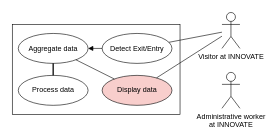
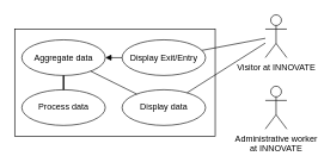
  <mxCell id="0" />
  <mxCell id="1" parent="0" />
  <mxCell id="2" value="Visitor at INNOVATE" style="shape=umlActor;verticalLabelPosition=bottom;verticalAlign=top;html=1;outlineConnect=0;" parent="1" vertex="1"><mxGeometry x="370" y="20" width="30" height="60" as="geometry" /></mxCell>
  <mxCell id="3" value="" style="group" parent="1" vertex="1" connectable="0"><mxGeometry x="20" y="40" width="280" height="150" as="geometry" /></mxCell>
  <mxCell id="4" value="" style="rounded=0;whiteSpace=wrap;html=1;container=0;" parent="3" vertex="1"><mxGeometry width="280" height="150" as="geometry" /></mxCell>
- <mxCell id="5" value="Detect Exit/Entry" style="ellipse;whiteSpace=wrap;html=1;" parent="3" vertex="1"><mxGeometry x="150" y="15" width="116.54" height="50" as="geometry" /></mxCell>
+ <mxCell id="5" value="Display Exit/Entry" style="ellipse;whiteSpace=wrap;html=1;" parent="3" vertex="1"><mxGeometry x="150" y="15" width="116.54" height="50" as="geometry" /></mxCell>
  <mxCell id="6" value="Aggregate data" style="ellipse;whiteSpace=wrap;html=1;" parent="3" vertex="1"><mxGeometry x="10" y="15" width="116.54" height="50" as="geometry" /></mxCell>
  <mxCell id="7" value="" style="endArrow=block;html=1;rounded=0;startFill=0;" parent="3" source="5" target="6" edge="1"><mxGeometry width="50" height="50" relative="1" as="geometry"><mxPoint x="129.231" y="255" as="sourcePoint" /><mxPoint x="183.077" y="205" as="targetPoint" /></mxGeometry></mxCell>
  <mxCell id="8" value="Process data" style="ellipse;whiteSpace=wrap;html=1;" vertex="1" parent="3"><mxGeometry x="10" y="85" width="116.54" height="50" as="geometry" /></mxCell>
  <mxCell id="9" value="" style="edgeStyle=orthogonalEdgeStyle;rounded=0;orthogonalLoop=1;jettySize=auto;html=1;endArrow=none;startFill=0;" edge="1" parent="3" source="6" target="8"><mxGeometry relative="1" as="geometry" /></mxCell>
- <mxCell id="10" value="&lt;div&gt;Display data&lt;/div&gt;" style="ellipse;whiteSpace=wrap;html=1;fillColor=#f8cecc;" vertex="1" parent="3"><mxGeometry x="150" y="85" width="116.54" height="50" as="geometry" /></mxCell>
+ <mxCell id="10" value="&lt;div&gt;Display data&lt;/div&gt;" style="ellipse;whiteSpace=wrap;html=1;" vertex="1" parent="3"><mxGeometry x="150" y="85" width="116.54" height="50" as="geometry" /></mxCell>
  <mxCell id="11" value="" style="endArrow=none;html=1;rounded=0;startFill=0;" parent="1" source="2" target="5" edge="1"><mxGeometry width="50" height="50" relative="1" as="geometry"><mxPoint x="160" y="280" as="sourcePoint" /><mxPoint x="210" y="230" as="targetPoint" /></mxGeometry></mxCell>
  <mxCell id="12" value="" style="endArrow=none;html=1;rounded=0;" edge="1" parent="1" source="2" target="10"><mxGeometry width="50" height="50" relative="1" as="geometry"><mxPoint x="190" y="200" as="sourcePoint" /><mxPoint x="240" y="150" as="targetPoint" /></mxGeometry></mxCell>
  <mxCell id="13" value="&lt;div&gt;Administrative worker&lt;/div&gt;&lt;div&gt;at INNOVATE&lt;br&gt;&lt;/div&gt;" style="shape=umlActor;verticalLabelPosition=bottom;verticalAlign=top;html=1;outlineConnect=0;" vertex="1" parent="1"><mxGeometry x="370" y="120" width="30" height="60" as="geometry" /></mxCell>
  <mxCell id="14" value="" style="endArrow=none;html=1;rounded=0;" edge="1" parent="1" source="10" target="6"><mxGeometry width="50" height="50" relative="1" as="geometry"><mxPoint x="190" y="200" as="sourcePoint" /><mxPoint x="240" y="150" as="targetPoint" /></mxGeometry></mxCell>
